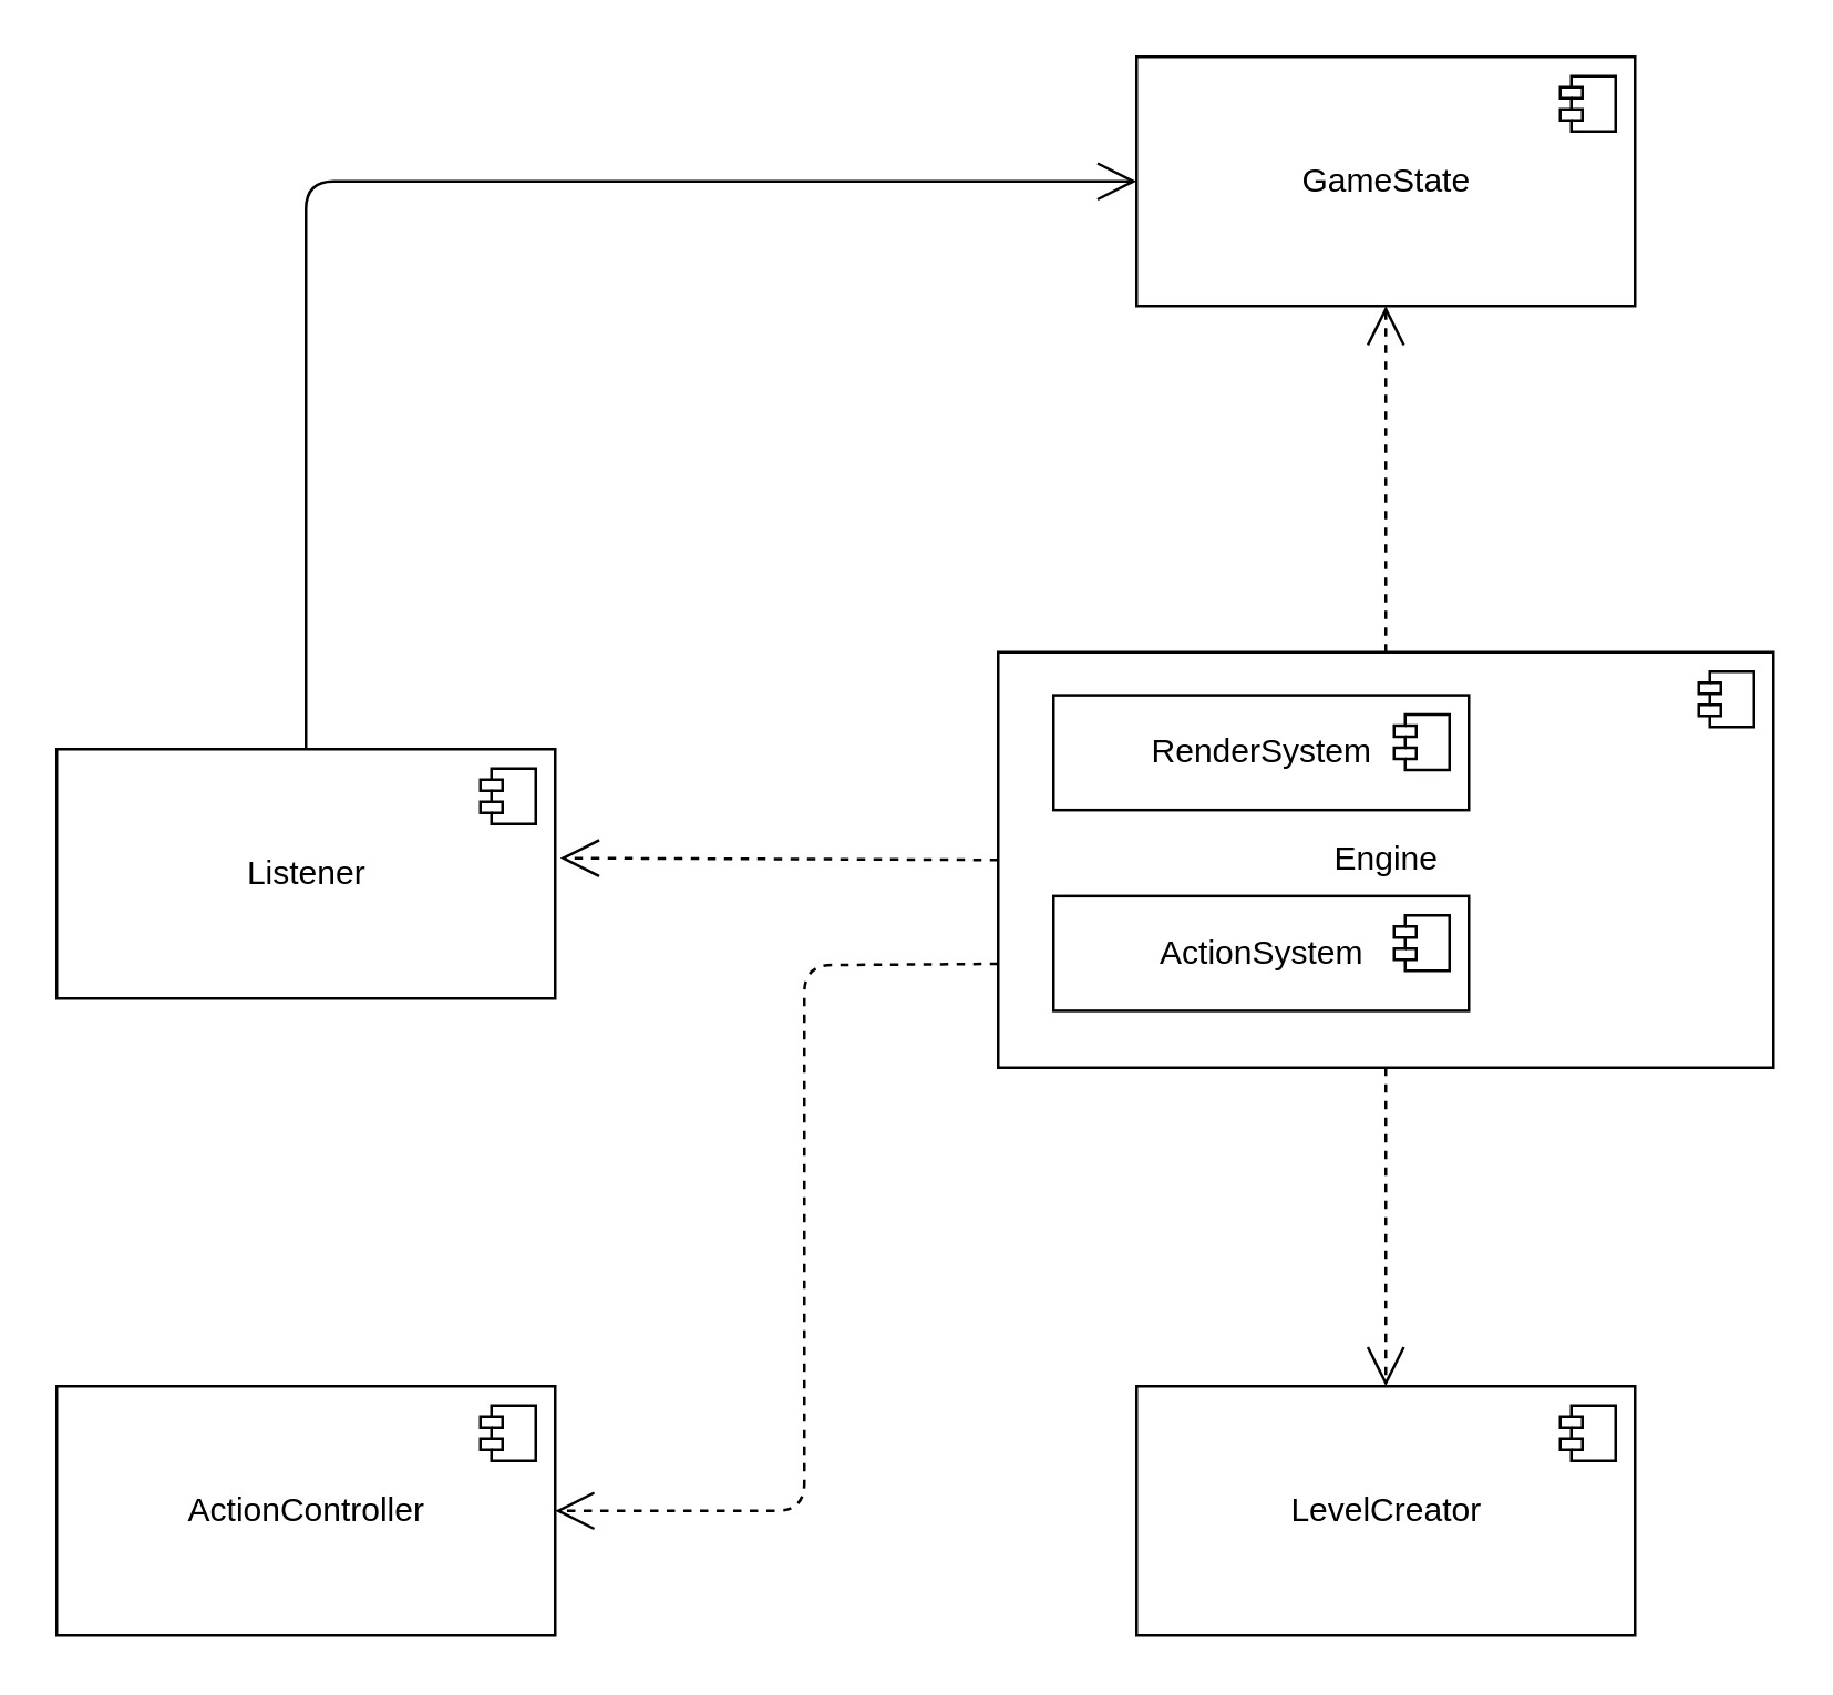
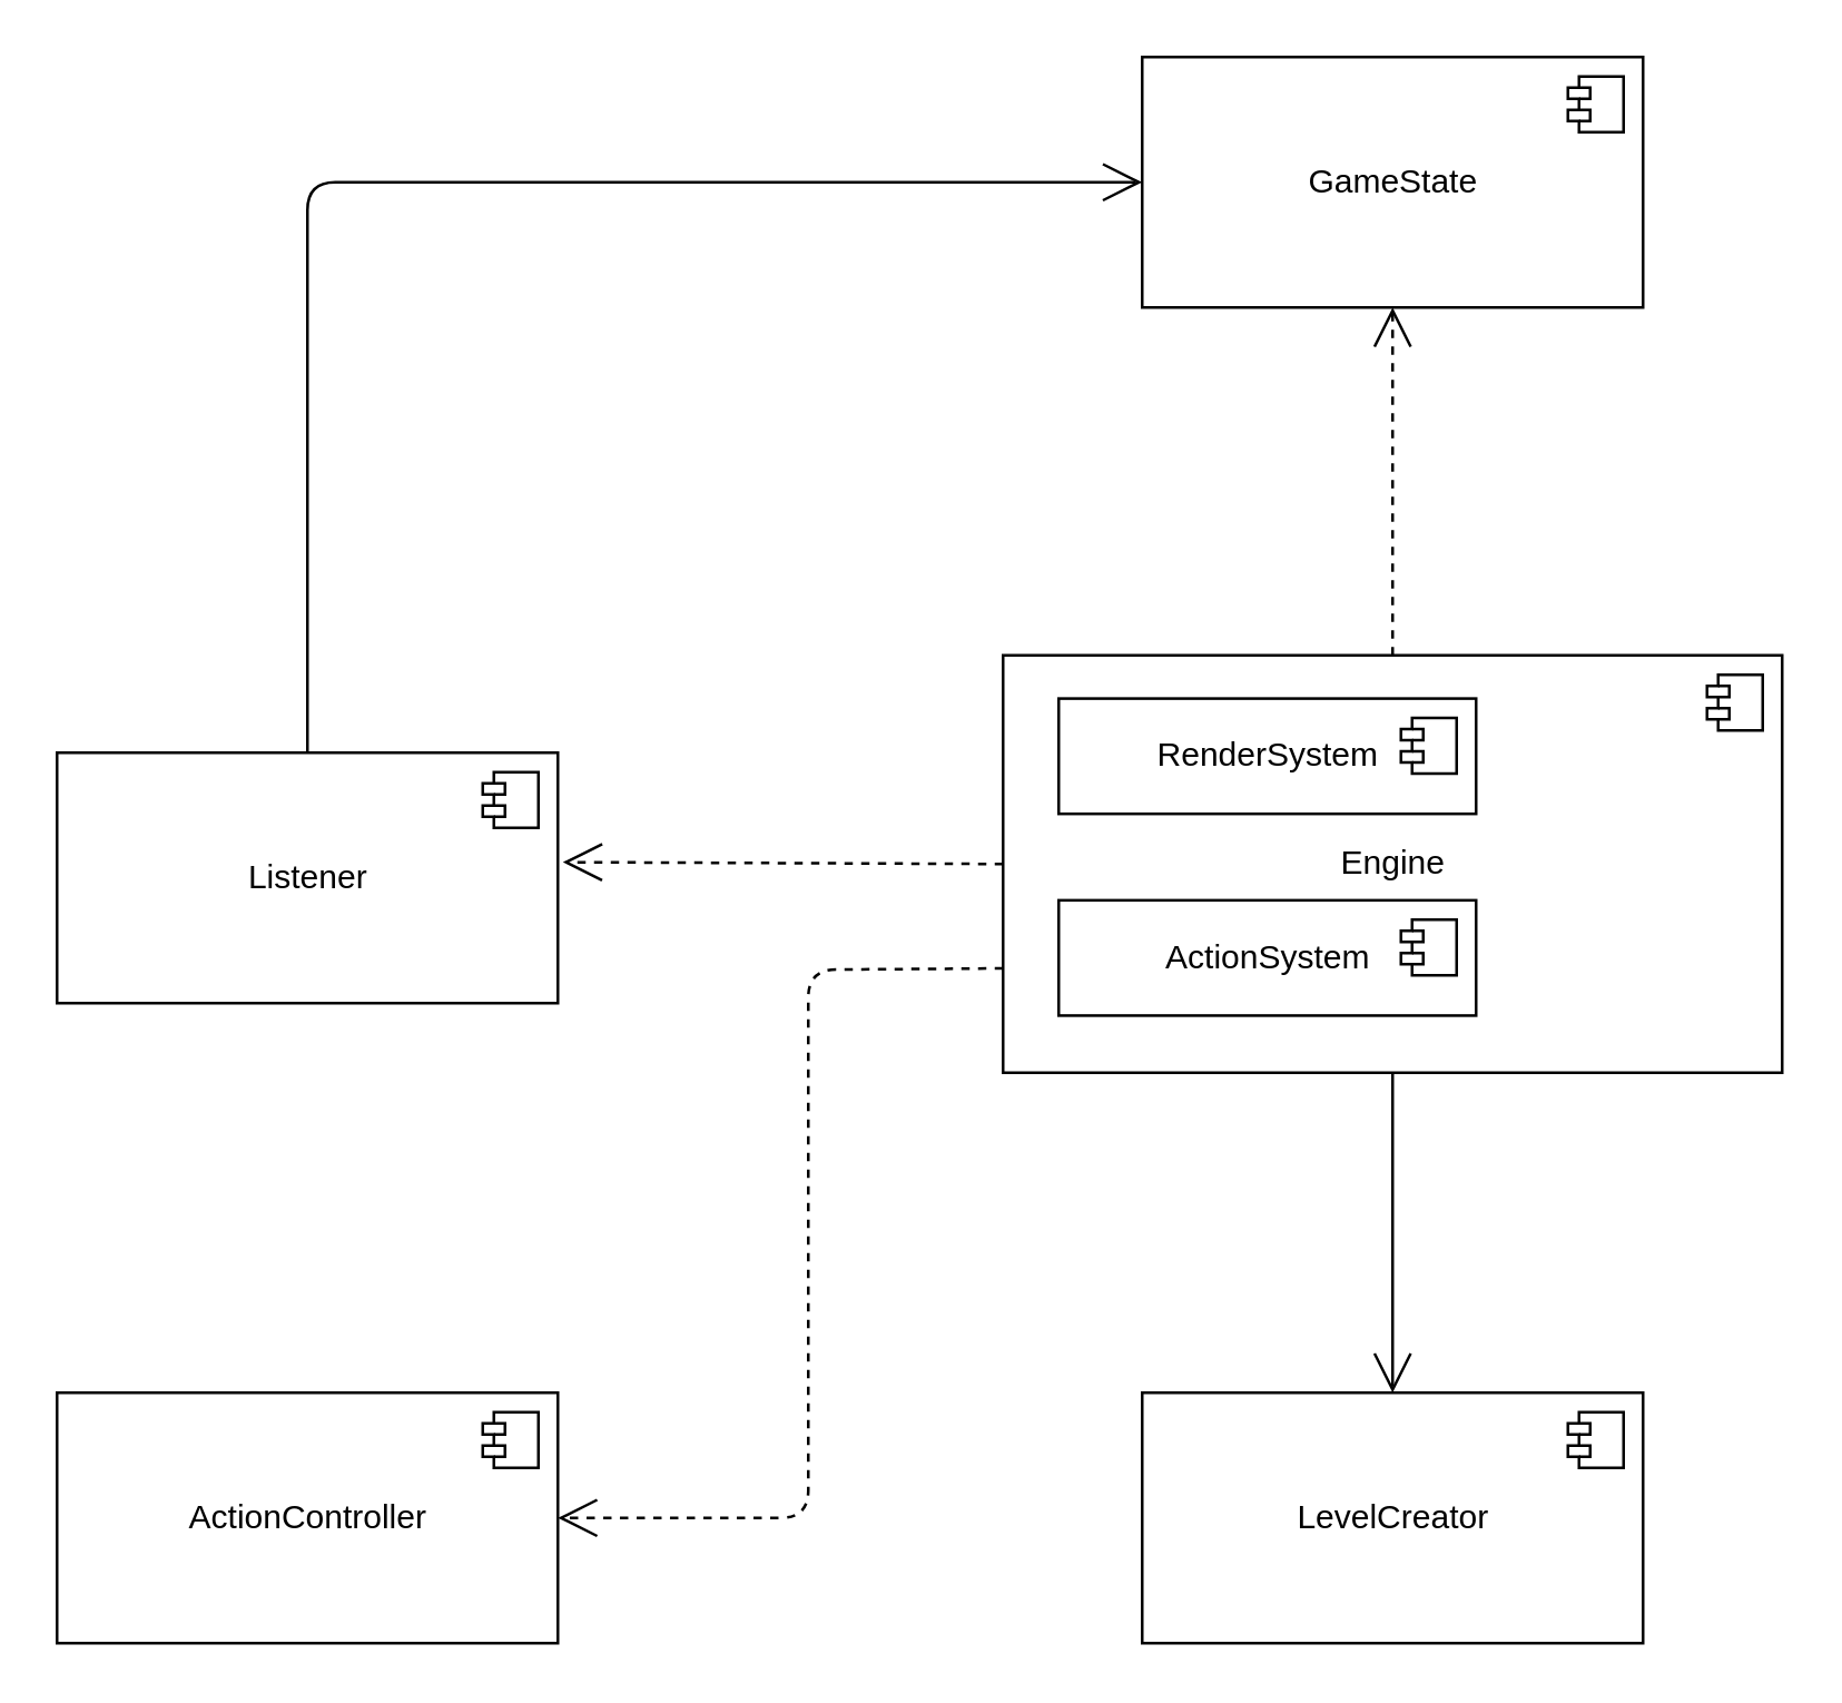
  <mxCell id="0" />
  <mxCell id="1" parent="0" />
  <mxCell id="2" value="Listener" style="html=1;dropTarget=0;" vertex="1" parent="1"><mxGeometry x="20" y="270" width="180" height="90" as="geometry" /></mxCell>
  <mxCell id="3" value="" style="shape=component;jettyWidth=8;jettyHeight=4;" vertex="1" parent="2"><mxGeometry x="1" width="20" height="20" relative="1" as="geometry"><mxPoint x="-27" y="7" as="offset" /></mxGeometry></mxCell>
  <mxCell id="4" value="LevelCreator" style="html=1;dropTarget=0;" vertex="1" parent="1"><mxGeometry x="410" y="500" width="180" height="90" as="geometry" /></mxCell>
  <mxCell id="5" value="" style="shape=component;jettyWidth=8;jettyHeight=4;" vertex="1" parent="4"><mxGeometry x="1" width="20" height="20" relative="1" as="geometry"><mxPoint x="-27" y="7" as="offset" /></mxGeometry></mxCell>
  <mxCell id="6" value="GameState" style="html=1;dropTarget=0;" vertex="1" parent="1"><mxGeometry x="410" y="20" width="180" height="90" as="geometry" /></mxCell>
  <mxCell id="7" value="" style="shape=component;jettyWidth=8;jettyHeight=4;" vertex="1" parent="6"><mxGeometry x="1" width="20" height="20" relative="1" as="geometry"><mxPoint x="-27" y="7" as="offset" /></mxGeometry></mxCell>
  <mxCell id="8" value="" style="endArrow=open;endSize=12;dashed=1;html=1;entryX=1.01;entryY=0.437;entryDx=0;entryDy=0;entryPerimeter=0;exitX=0;exitY=0.5;exitDx=0;exitDy=0;" edge="1" parent="1" source="13" target="2"><mxGeometry width="160" relative="1" as="geometry"><mxPoint x="390" y="350" as="sourcePoint" /><mxPoint x="400" y="390" as="targetPoint" /></mxGeometry></mxCell>
- <mxCell id="9" value="" style="endArrow=open;endSize=12;dashed=1;html=1;exitX=0.5;exitY=1;exitDx=0;exitDy=0;entryX=0.5;entryY=0;entryDx=0;entryDy=0;" edge="1" parent="1" source="13" target="4"><mxGeometry width="160" relative="1" as="geometry"><mxPoint x="410" y="404.95" as="sourcePoint" /><mxPoint x="201.26" y="404.41" as="targetPoint" /></mxGeometry></mxCell>
+ <mxCell id="9" value="" style="endArrow=open;endSize=12;dashed=0;html=1;exitX=0.5;exitY=1;exitDx=0;exitDy=0;entryX=0.5;entryY=0;entryDx=0;entryDy=0;" edge="1" parent="1" source="13" target="4"><mxGeometry width="160" relative="1" as="geometry"><mxPoint x="410" y="404.95" as="sourcePoint" /><mxPoint x="201.26" y="404.41" as="targetPoint" /></mxGeometry></mxCell>
  <mxCell id="10" value="" style="endArrow=open;endSize=12;dashed=0;html=1;exitX=0.5;exitY=0;exitDx=0;exitDy=0;entryX=0;entryY=0.5;entryDx=0;entryDy=0;" edge="1" parent="1" source="2" target="6"><mxGeometry width="160" relative="1" as="geometry"><mxPoint x="218.74" y="80.54" as="sourcePoint" /><mxPoint x="10" y="80" as="targetPoint" /><Array as="points"><mxPoint x="110" y="65" /></Array></mxGeometry></mxCell>
  <mxCell id="11" value="" style="endArrow=open;endSize=12;dashed=1;html=1;exitX=0.5;exitY=0;exitDx=0;exitDy=0;entryX=0.5;entryY=1;entryDx=0;entryDy=0;" edge="1" parent="1" source="13" target="6"><mxGeometry width="160" relative="1" as="geometry"><mxPoint x="718.74" y="200.54" as="sourcePoint" /><mxPoint x="510" y="200" as="targetPoint" /></mxGeometry></mxCell>
  <mxCell id="12" value="" style="group" vertex="1" connectable="0" parent="1"><mxGeometry x="360" y="235" width="280" height="160" as="geometry" /></mxCell>
  <mxCell id="13" value="Engine" style="html=1;dropTarget=0;" vertex="1" parent="12"><mxGeometry width="280" height="150" as="geometry" /></mxCell>
  <mxCell id="14" value="" style="shape=component;jettyWidth=8;jettyHeight=4;" vertex="1" parent="13"><mxGeometry x="1" width="20" height="20" relative="1" as="geometry"><mxPoint x="-27" y="7" as="offset" /></mxGeometry></mxCell>
  <mxCell id="15" value="RenderSystem" style="html=1;dropTarget=0;" vertex="1" parent="12"><mxGeometry x="20" y="15.536" width="150" height="41.429" as="geometry" /></mxCell>
  <mxCell id="16" value="" style="shape=component;jettyWidth=8;jettyHeight=4;" vertex="1" parent="15"><mxGeometry x="1" width="20" height="20" relative="1" as="geometry"><mxPoint x="-27" y="7" as="offset" /></mxGeometry></mxCell>
  <mxCell id="17" value="ActionSystem" style="html=1;dropTarget=0;" vertex="1" parent="12"><mxGeometry x="20" y="88.036" width="150" height="41.429" as="geometry" /></mxCell>
  <mxCell id="18" value="" style="shape=component;jettyWidth=8;jettyHeight=4;" vertex="1" parent="17"><mxGeometry x="1" width="20" height="20" relative="1" as="geometry"><mxPoint x="-27" y="7" as="offset" /></mxGeometry></mxCell>
  <mxCell id="19" value="ActionController" style="html=1;dropTarget=0;" vertex="1" parent="1"><mxGeometry x="20" y="500" width="180" height="90" as="geometry" /></mxCell>
  <mxCell id="20" value="" style="shape=component;jettyWidth=8;jettyHeight=4;" vertex="1" parent="19"><mxGeometry x="1" width="20" height="20" relative="1" as="geometry"><mxPoint x="-27" y="7" as="offset" /></mxGeometry></mxCell>
  <mxCell id="21" value="" style="endArrow=open;endSize=12;dashed=1;html=1;entryX=1;entryY=0.5;entryDx=0;entryDy=0;exitX=0;exitY=0.75;exitDx=0;exitDy=0;" edge="1" parent="1" source="13" target="19"><mxGeometry width="160" relative="1" as="geometry"><mxPoint x="360" y="440.67" as="sourcePoint" /><mxPoint x="201.8" y="440" as="targetPoint" /><Array as="points"><mxPoint x="290" y="348" /><mxPoint x="290" y="545" /></Array></mxGeometry></mxCell>
